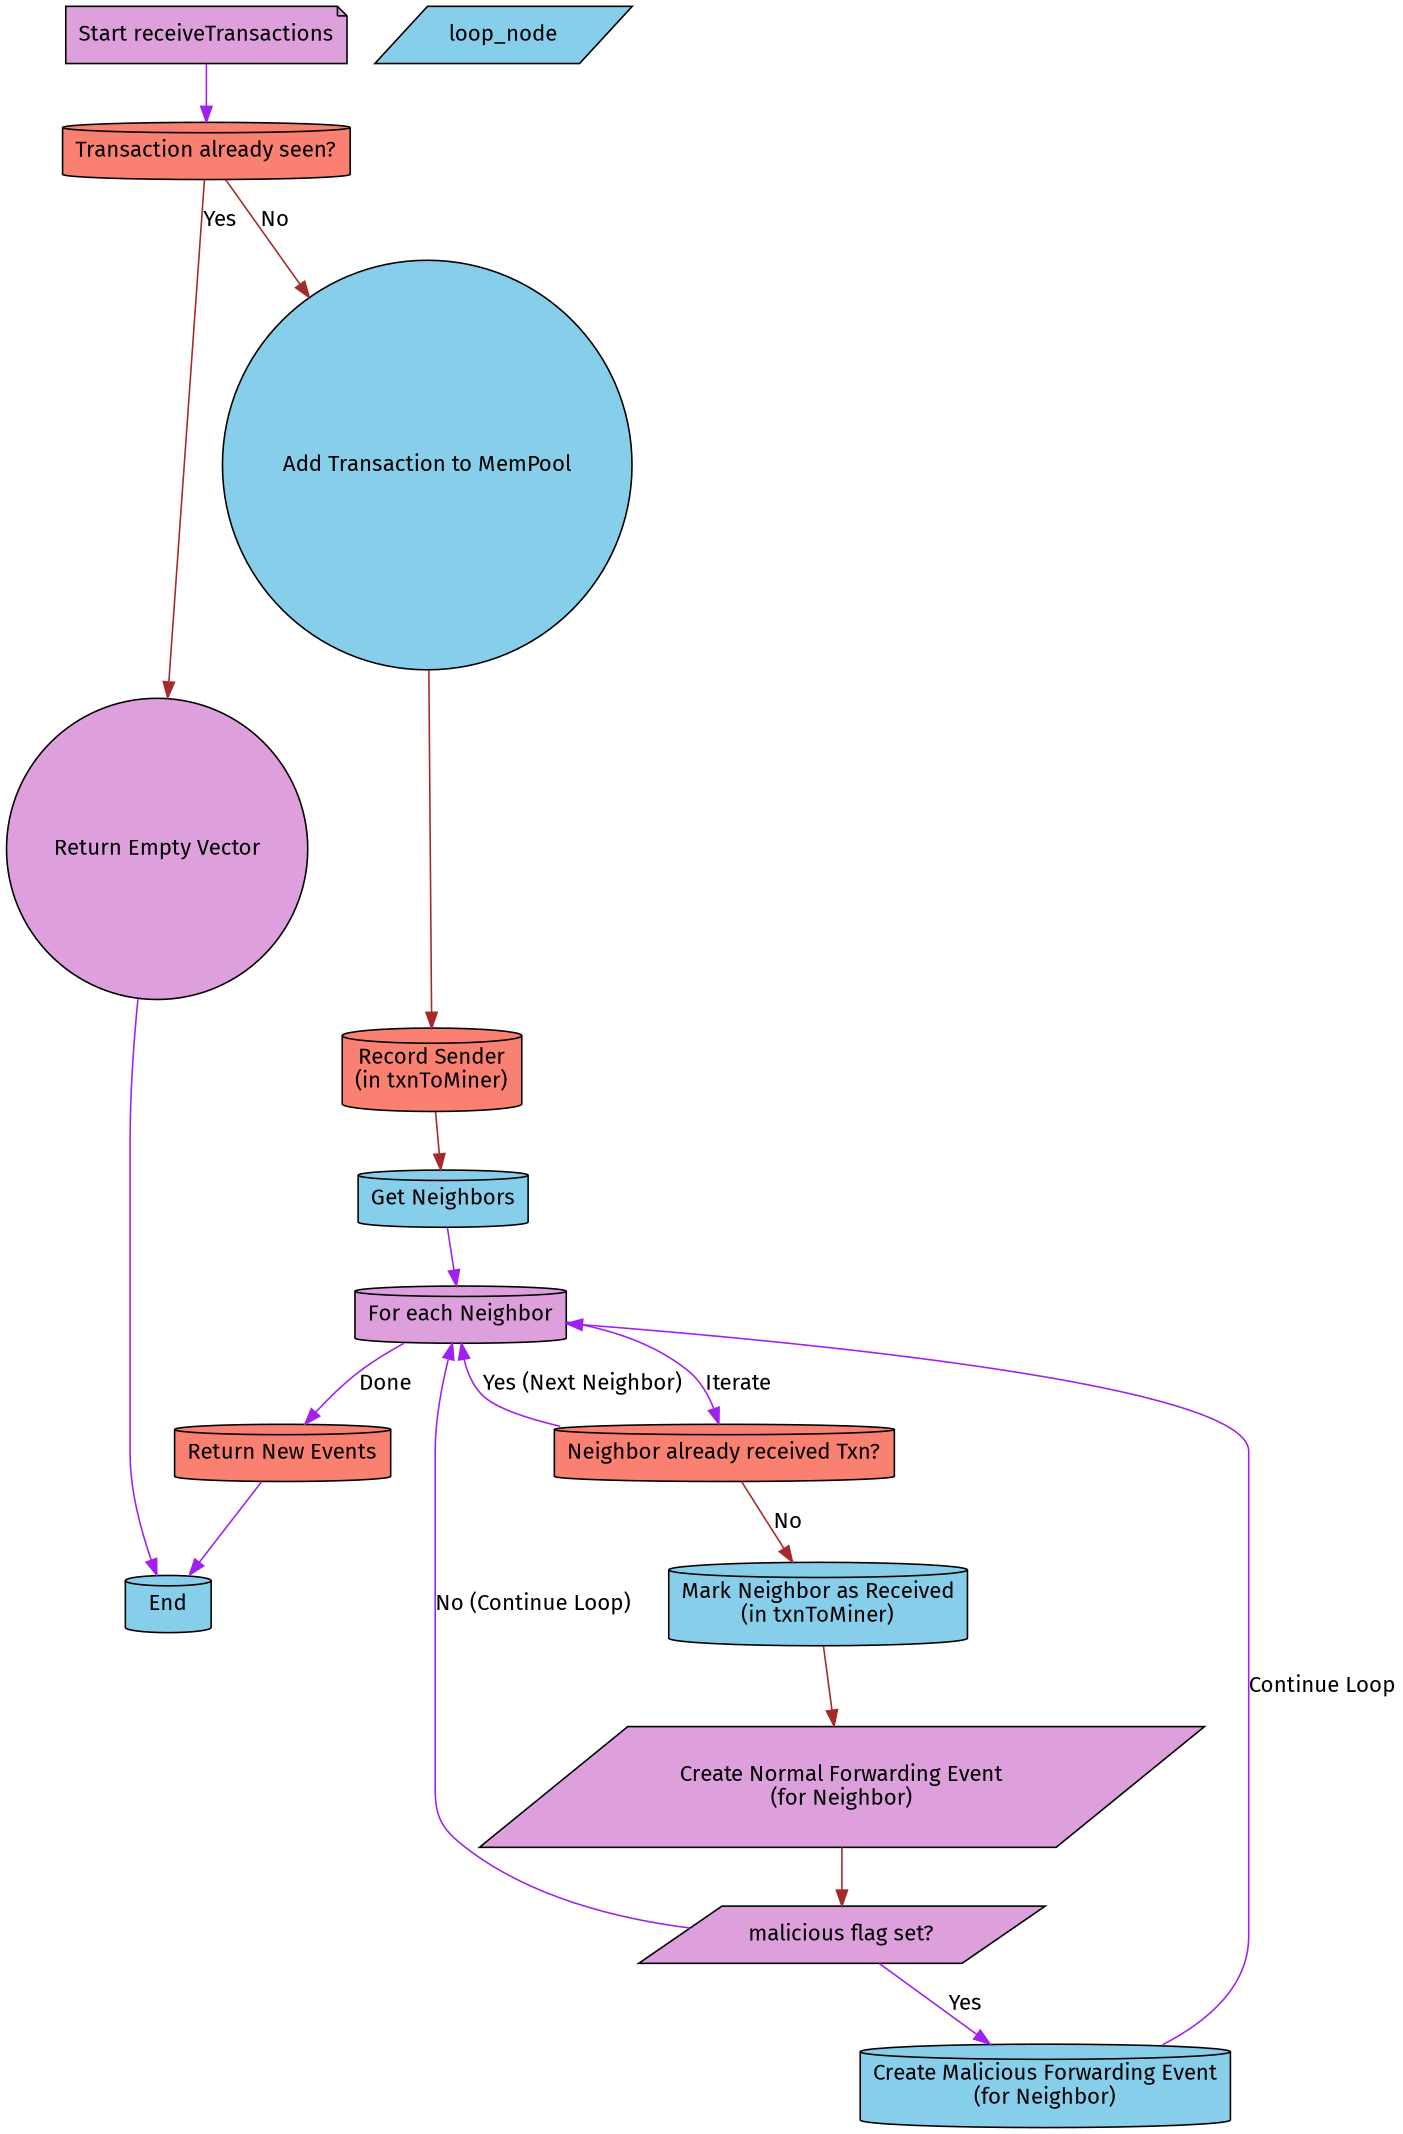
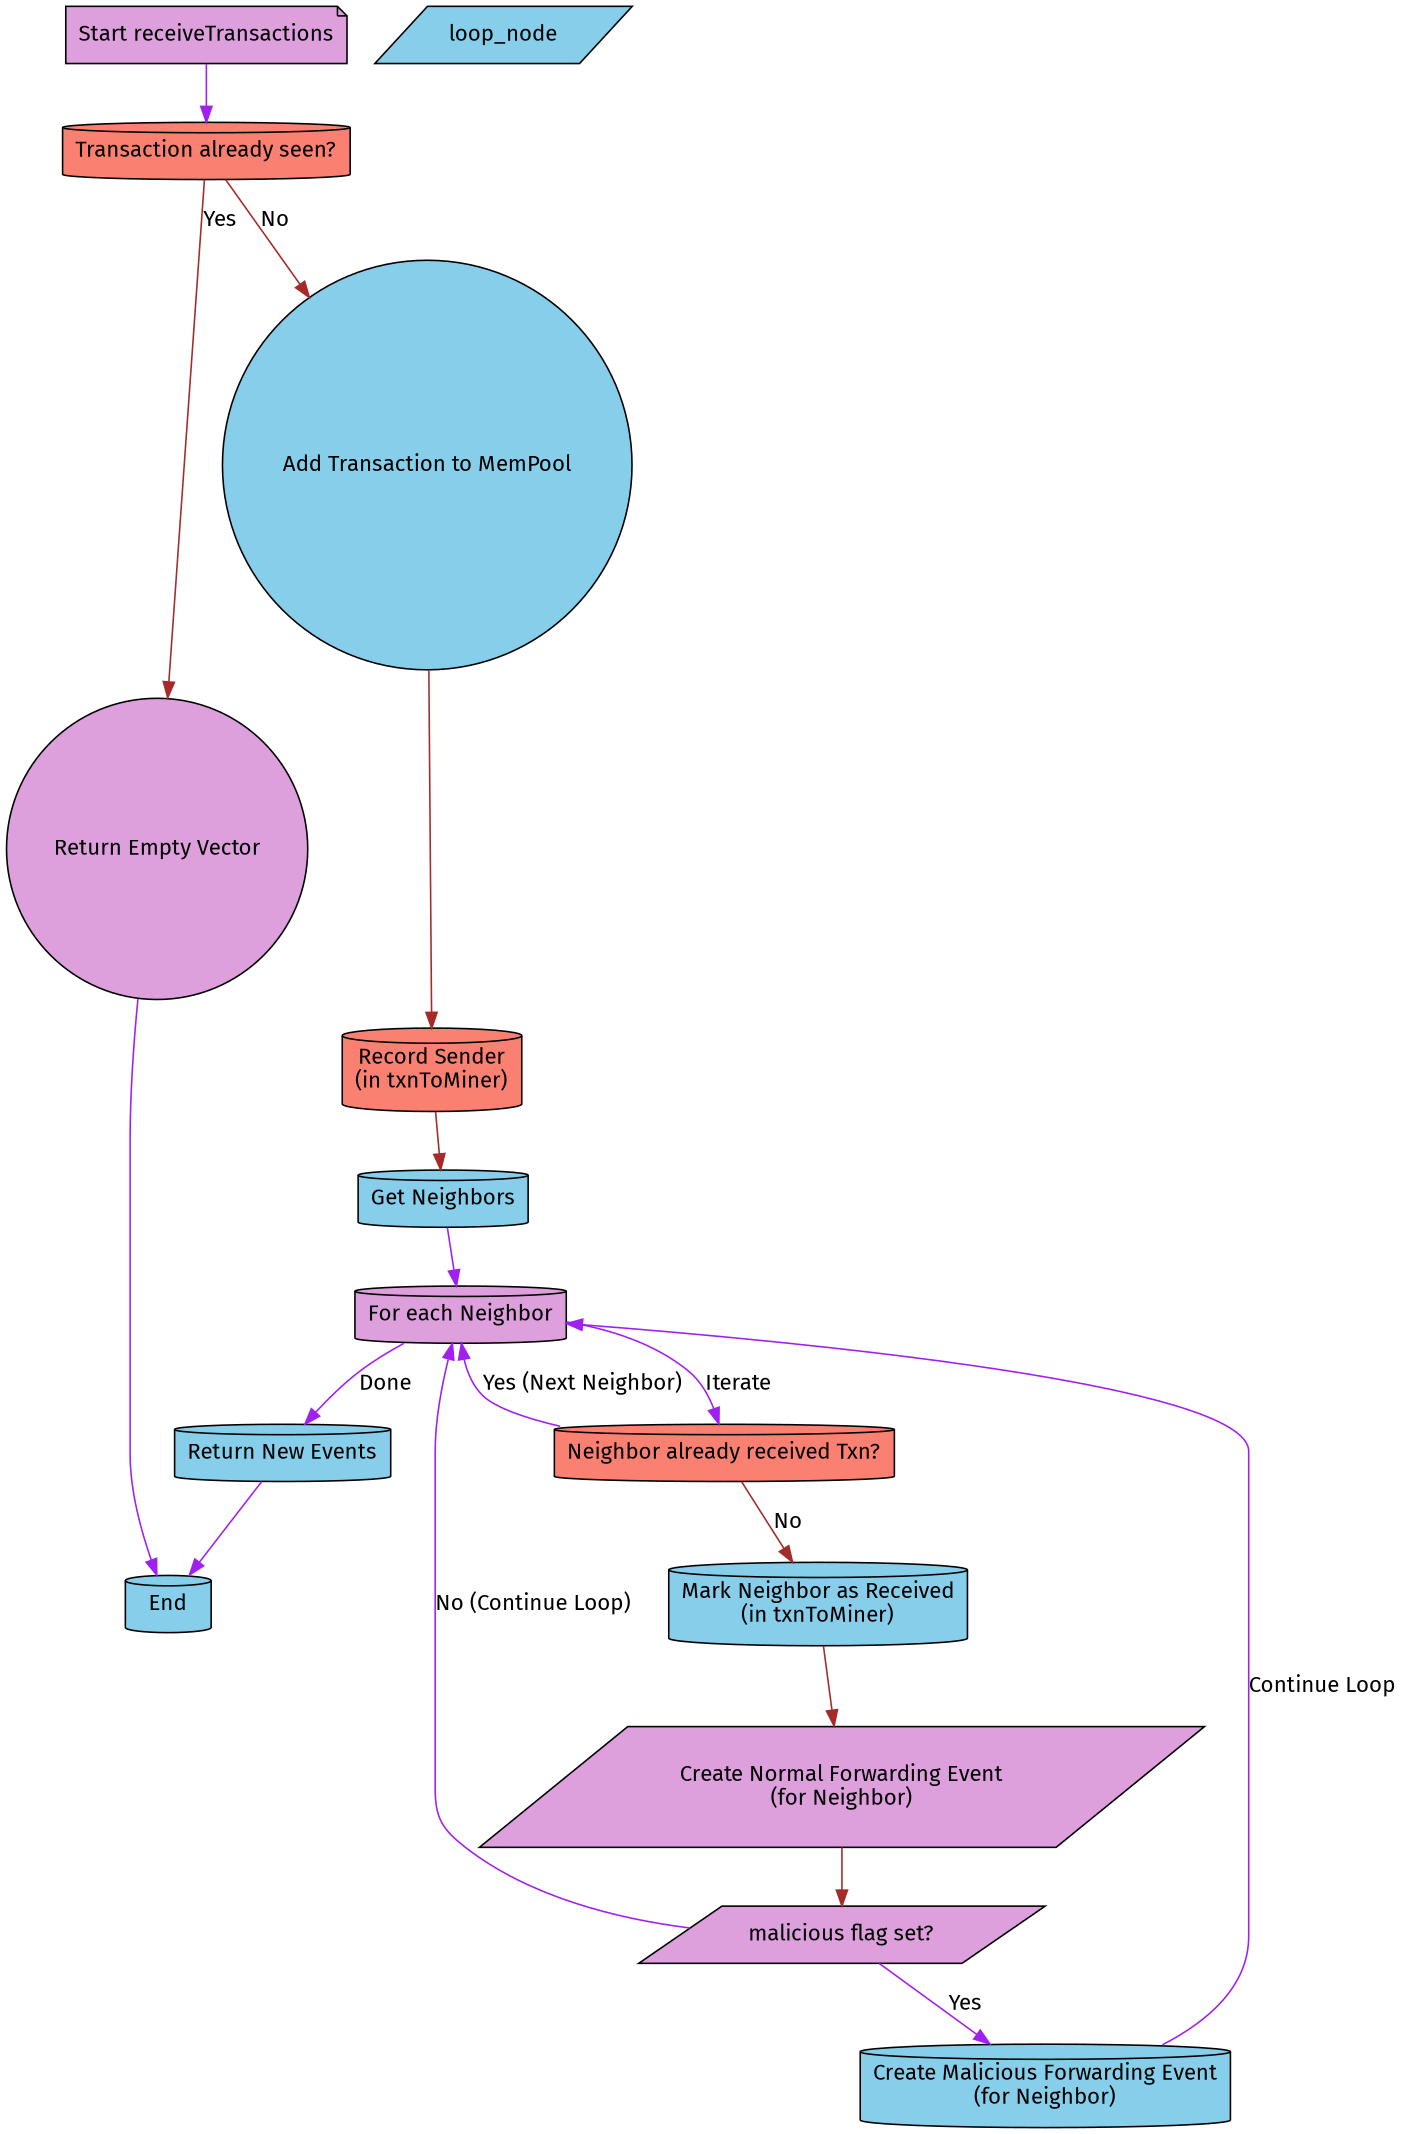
  digraph {
    fontname="Fira Sans"
    rankdir=TB
    node [fillcolor=skyblue fontname="Fira Sans" shape=cylinder style=filled]
    edge [color=purple fontname="Fira Sans"]
    n1 [fillcolor=plum label="Start receiveTransactions" shape=note style="filled,rounded"]
    n2 [fillcolor=salmon label="Transaction already seen?"]
    n3 [fillcolor=plum label="Return Empty Vector" shape=circle style="filled,rounded"]
    n4 [label="Add Transaction to MemPool" shape=circle]
    n5 [label=End style="filled,rounded"]
    loop_node [shape=parallelogram]
    n7 [fillcolor=salmon label="Record Sender\n(in txnToMiner)"]
    n8 [label="Get Neighbors"]
    n9 [fillcolor=plum label="For each Neighbor"]
    n10 [fillcolor=salmon label="Neighbor already received Txn?"]
-   n11 [fillcolor=salmon label="Return New Events"]
+   n11 [label="Return New Events"]
    n12 [label="Mark Neighbor as Received\n(in txnToMiner)"]
    n13 [fillcolor=plum label="Create Normal Forwarding Event\n(for Neighbor)" shape=parallelogram]
    n14 [fillcolor=plum label="malicious flag set?" shape=parallelogram]
    n15 [label="Create Malicious Forwarding Event\n(for Neighbor)"]
    n1 -> n2
    n2 -> n3 [color=brown label=Yes]
    n2 -> n4 [color=brown label=No]
    n3 -> n5
    n4 -> n7 [color=brown]
    n7 -> n8 [color=brown]
    n8 -> n9
    n9 -> n10 [label=Iterate]
    n9 -> n11 [label=Done]
    n10 -> n9 [label="Yes (Next Neighbor)"]
    n10 -> n12 [color=brown label=No]
    n11 -> n5
    n12 -> n13 [color=brown]
    n13 -> n14 [color=brown]
    n14 -> n9 [label="No (Continue Loop)"]
    n14 -> n15 [label=Yes]
    n15 -> n9 [label="Continue Loop"]
  }
